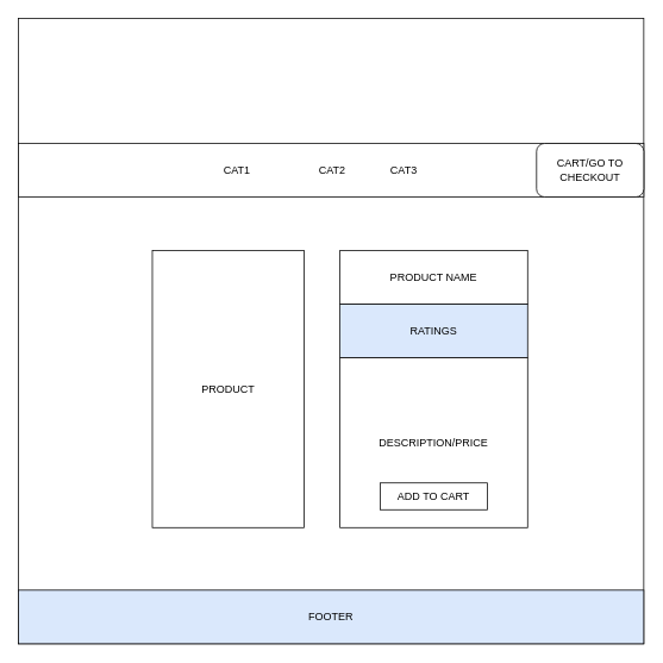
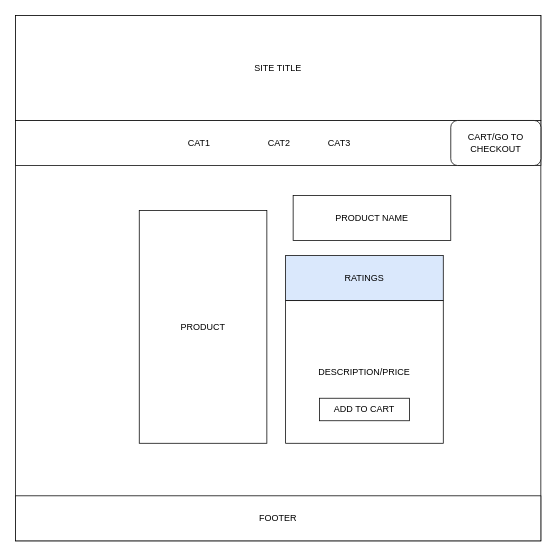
  <mxCell id="0" />
  <mxCell id="1" parent="0" />
  <mxCell id="2" value="" style="whiteSpace=wrap;html=1;aspect=fixed;" parent="1" vertex="1"><mxGeometry x="20" y="20" width="700" height="700" as="geometry" /></mxCell>
+ <mxCell id="3" value="SITE TITLE" style="rounded=0;whiteSpace=wrap;html=1;" parent="1" vertex="1"><mxGeometry x="20" y="20" width="700" height="140" as="geometry" /></mxCell>
  <mxCell id="4" value="CAT1&amp;nbsp;&lt;span style=&quot;white-space: pre;&quot;&gt;&#09;&lt;/span&gt;&lt;span style=&quot;white-space: pre;&quot;&gt;&#09;&lt;/span&gt;&lt;span style=&quot;white-space: pre;&quot;&gt;&#09;&lt;/span&gt;CAT2&lt;span style=&quot;white-space: pre;&quot;&gt;&#09;&lt;/span&gt;&lt;span style=&quot;white-space: pre;&quot;&gt;&#09;&lt;/span&gt;CAT3&amp;nbsp;&lt;span style=&quot;white-space: pre;&quot;&gt;&#09;&lt;/span&gt;" style="rounded=0;whiteSpace=wrap;html=1;" parent="1" vertex="1"><mxGeometry x="20" y="160" width="700" height="60" as="geometry" /></mxCell>
  <mxCell id="5" value="CART/GO TO CHECKOUT" style="whiteSpace=wrap;html=1;rounded=1;" parent="1" vertex="1"><mxGeometry x="600" y="160" width="120" height="60" as="geometry" /></mxCell>
- <mxCell id="6" value="PRODUCT" style="rounded=0;whiteSpace=wrap;html=1;" parent="1" vertex="1"><mxGeometry x="170" y="280" width="170" height="310" as="geometry" /></mxCell>
- <mxCell id="7" value="FOOTER" style="rounded=0;whiteSpace=wrap;html=1;fillColor=#dae8fc;" parent="1" vertex="1"><mxGeometry x="20" y="660" width="700" height="60" as="geometry" /></mxCell>
- <mxCell id="8" value="PRODUCT NAME" style="rounded=0;whiteSpace=wrap;html=1;" vertex="1" parent="1"><mxGeometry x="380" y="280" width="210" height="60" as="geometry" /></mxCell>
+ <mxCell id="6" value="PRODUCT" style="rounded=0;whiteSpace=wrap;html=1;" parent="1" vertex="1"><mxGeometry x="185" y="280" width="170" height="310" as="geometry" /></mxCell>
+ <mxCell id="7" value="FOOTER" style="rounded=0;whiteSpace=wrap;html=1;" parent="1" vertex="1"><mxGeometry x="20" y="660" width="700" height="60" as="geometry" /></mxCell>
+ <mxCell id="8" value="PRODUCT NAME" style="rounded=0;whiteSpace=wrap;html=1;" vertex="1" parent="1"><mxGeometry x="390" y="260" width="210" height="60" as="geometry" /></mxCell>
  <mxCell id="9" value="RATINGS" style="rounded=0;whiteSpace=wrap;html=1;fillColor=#dae8fc;" vertex="1" parent="1"><mxGeometry x="380" y="340" width="210" height="60" as="geometry" /></mxCell>
  <mxCell id="10" value="DESCRIPTION/PRICE" style="rounded=0;whiteSpace=wrap;html=1;" vertex="1" parent="1"><mxGeometry x="380" y="400" width="210" height="190" as="geometry" /></mxCell>
- <mxCell id="11" value="ADD TO CART" style="rounded=0;whiteSpace=wrap;html=1;" vertex="1" parent="1"><mxGeometry x="425" y="540" width="120" height="30" as="geometry" /></mxCell>
+ <mxCell id="11" value="ADD TO CART" style="rounded=0;whiteSpace=wrap;html=1;" vertex="1" parent="1"><mxGeometry x="425" y="530" width="120" height="30" as="geometry" /></mxCell>
